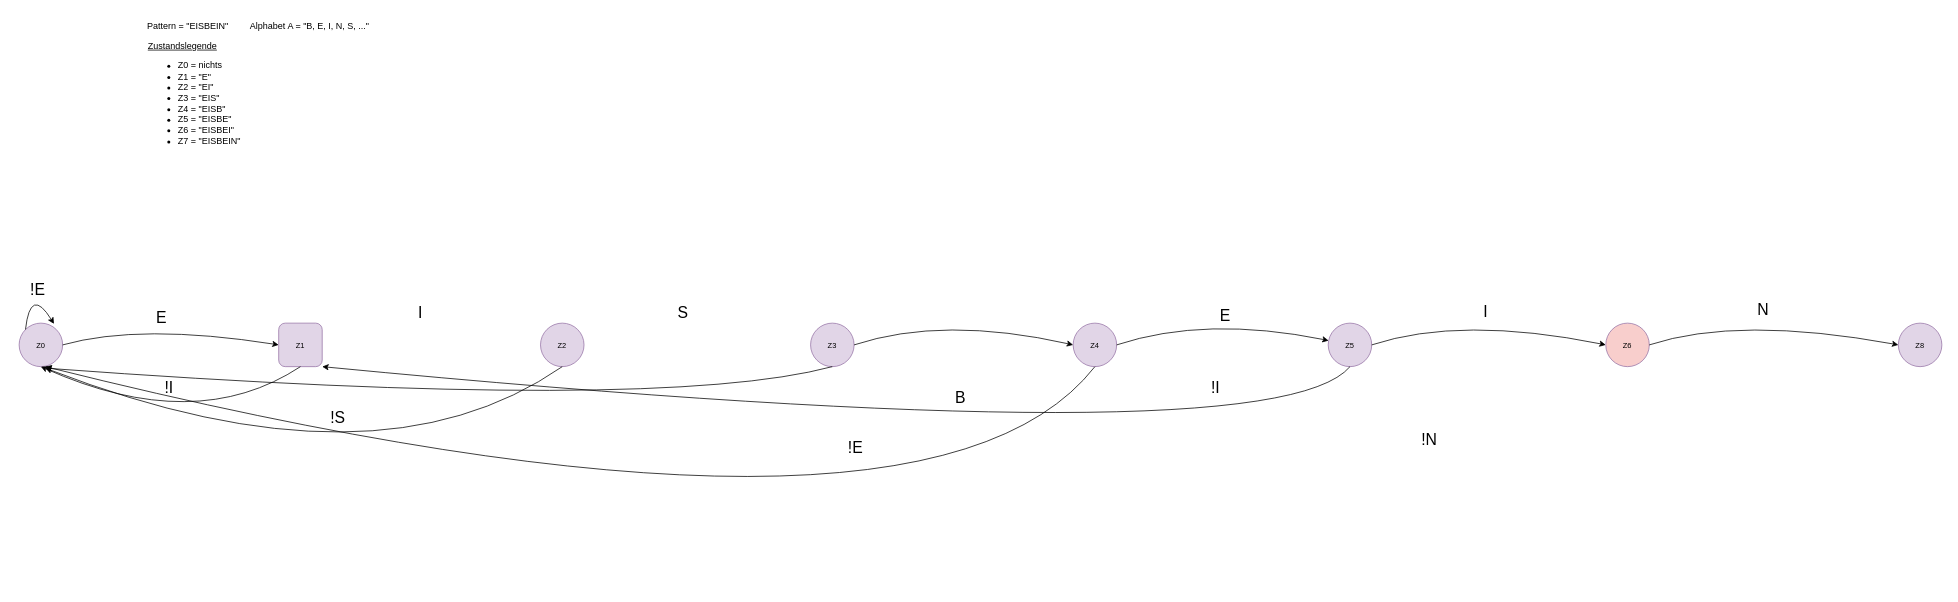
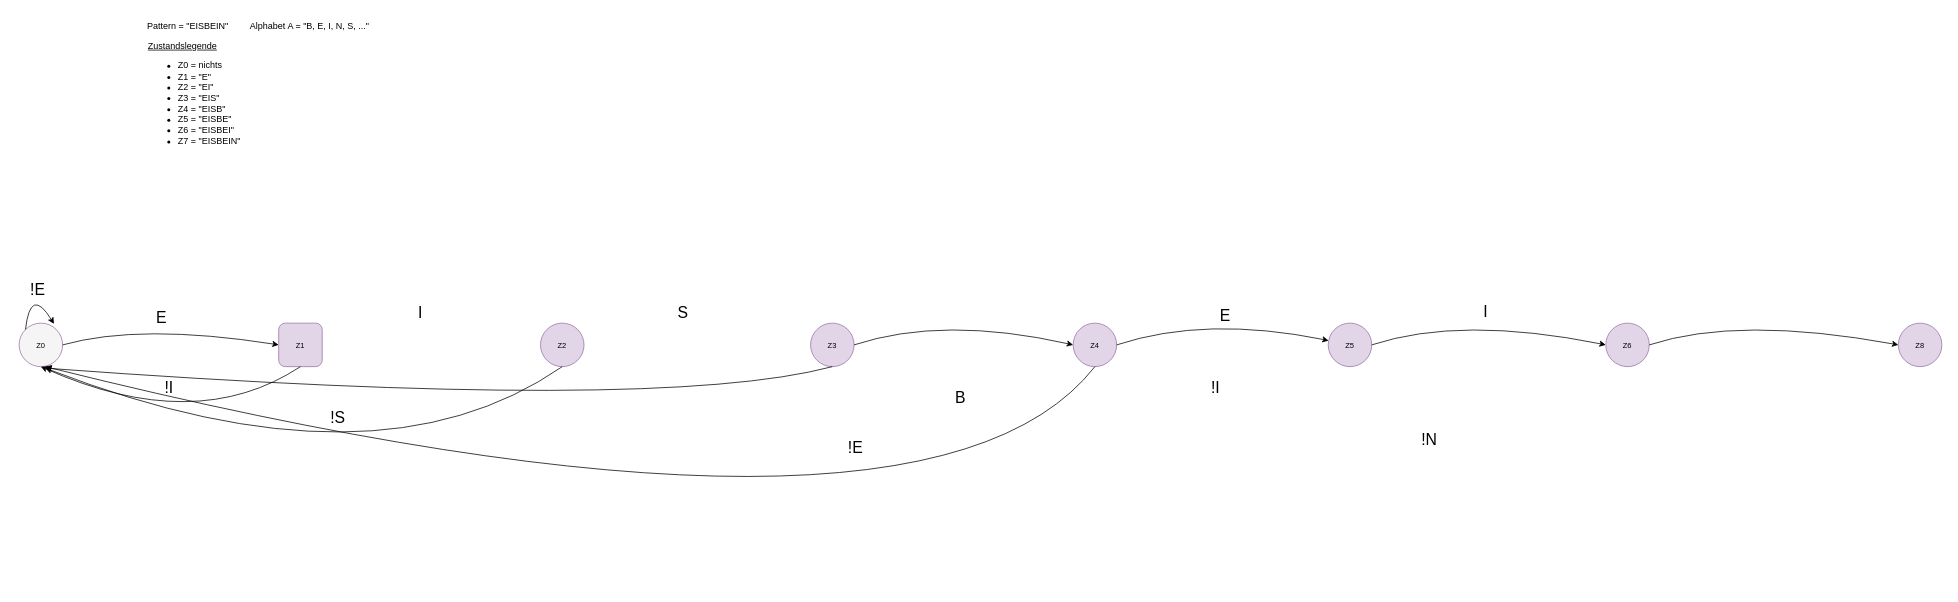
  <mxCell id="0" />
  <mxCell id="1" parent="0" />
- <mxCell id="2" value="Z0" style="ellipse;whiteSpace=wrap;html=1;aspect=fixed;fontSize=10;fillColor=#e1d5e7;strokeColor=#9673a6;" parent="1" vertex="1"><mxGeometry x="25" y="430" width="58" height="58" as="geometry" /></mxCell>
+ <mxCell id="2" value="Z0" style="ellipse;whiteSpace=wrap;html=1;aspect=fixed;fontSize=10;fillColor=#f5f5f5;strokeColor=#9673a6;" parent="1" vertex="1"><mxGeometry x="25" y="430" width="58" height="58" as="geometry" /></mxCell>
  <mxCell id="3" value="Pattern = &quot;EISBEIN&quot;" style="text;html=1;align=center;verticalAlign=middle;whiteSpace=wrap;rounded=0;" parent="1" vertex="1"><mxGeometry x="185" y="20" width="130" height="30" as="geometry" /></mxCell>
  <mxCell id="4" value="Alphabet A = &quot;B, E, I, N, S, ...&quot;" style="text;html=1;align=center;verticalAlign=middle;whiteSpace=wrap;rounded=0;" parent="1" vertex="1"><mxGeometry x="325" y="20" width="175" height="30" as="geometry" /></mxCell>
  <mxCell id="5" value="&lt;div&gt;&lt;u&gt;Zustandslegende&lt;/u&gt;&lt;/div&gt;&lt;div&gt;&lt;ul&gt;&lt;li&gt;Z0 = nichts&lt;/li&gt;&lt;li&gt;Z1 = &quot;E&quot;&lt;/li&gt;&lt;li&gt;Z2 = &quot;EI&quot;&lt;/li&gt;&lt;li&gt;Z3 = &quot;EIS&quot;&lt;/li&gt;&lt;li&gt;Z4 = &quot;EISB&quot;&lt;/li&gt;&lt;li&gt;Z5 = &quot;EISBE&quot;&lt;/li&gt;&lt;li&gt;Z6 = &quot;EISBEI&quot;&lt;/li&gt;&lt;li&gt;Z7 = &quot;EISBEIN&quot;&lt;/li&gt;&lt;/ul&gt;&lt;/div&gt;" style="text;html=1;align=left;verticalAlign=middle;whiteSpace=wrap;rounded=0;" parent="1" vertex="1"><mxGeometry x="195" y="50" width="155" height="160" as="geometry" /></mxCell>
  <mxCell id="6" value="Z1" style="whiteSpace=wrap;html=1;aspect=fixed;fontSize=10;fillColor=#e1d5e7;strokeColor=#9673a6;rounded=1;" parent="1" vertex="1"><mxGeometry x="371" y="430" width="58" height="58" as="geometry" /></mxCell>
  <mxCell id="7" value="Z2" style="ellipse;whiteSpace=wrap;html=1;aspect=fixed;fontSize=10;fillColor=#e1d5e7;strokeColor=#9673a6;" parent="1" vertex="1"><mxGeometry x="720" y="430" width="58" height="58" as="geometry" /></mxCell>
  <mxCell id="8" value="Z3" style="ellipse;whiteSpace=wrap;html=1;aspect=fixed;fontSize=10;fillColor=#e1d5e7;strokeColor=#9673a6;" parent="1" vertex="1"><mxGeometry x="1080" y="430" width="58" height="58" as="geometry" /></mxCell>
  <mxCell id="9" value="Z4" style="ellipse;whiteSpace=wrap;html=1;aspect=fixed;fontSize=10;fillColor=#e1d5e7;strokeColor=#9673a6;" parent="1" vertex="1"><mxGeometry x="1430" y="430" width="58" height="58" as="geometry" /></mxCell>
  <mxCell id="10" value="Z5" style="ellipse;whiteSpace=wrap;html=1;aspect=fixed;fontSize=10;fillColor=#e1d5e7;strokeColor=#9673a6;" parent="1" vertex="1"><mxGeometry x="1770" y="430" width="58" height="58" as="geometry" /></mxCell>
- <mxCell id="11" value="Z6" style="ellipse;whiteSpace=wrap;html=1;aspect=fixed;fontSize=10;fillColor=#f8cecc;strokeColor=#9673a6;" parent="1" vertex="1"><mxGeometry x="2140" y="430" width="58" height="58" as="geometry" /></mxCell>
+ <mxCell id="11" value="Z6" style="ellipse;whiteSpace=wrap;html=1;aspect=fixed;fontSize=10;fillColor=#e1d5e7;strokeColor=#9673a6;" parent="1" vertex="1"><mxGeometry x="2140" y="430" width="58" height="58" as="geometry" /></mxCell>
  <mxCell id="12" value="Z8" style="ellipse;whiteSpace=wrap;html=1;aspect=fixed;fontSize=10;fillColor=#e1d5e7;strokeColor=#9673a6;" parent="1" vertex="1"><mxGeometry x="2530" y="430" width="58" height="58" as="geometry" /></mxCell>
  <mxCell id="13" value="" style="endArrow=classic;html=1;rounded=0;exitX=0;exitY=0;exitDx=0;exitDy=0;entryX=0.801;entryY=0.017;entryDx=0;entryDy=0;entryPerimeter=0;curved=1;" edge="1" parent="1" source="2" target="2"><mxGeometry width="50" height="50" relative="1" as="geometry"><mxPoint x="10" y="340" as="sourcePoint" /><mxPoint x="70" y="370" as="targetPoint" /><Array as="points"><mxPoint x="40" y="380" /></Array></mxGeometry></mxCell>
  <mxCell id="14" value="!E" style="text;html=1;align=center;verticalAlign=middle;whiteSpace=wrap;rounded=0;fontSize=21;" vertex="1" parent="1"><mxGeometry x="20" y="370" width="60" height="30" as="geometry" /></mxCell>
  <mxCell id="15" value="" style="endArrow=classic;html=1;rounded=0;exitX=1;exitY=0.5;exitDx=0;exitDy=0;entryX=0;entryY=0.5;entryDx=0;entryDy=0;curved=1;" edge="1" parent="1" source="2" target="6"><mxGeometry width="50" height="50" relative="1" as="geometry"><mxPoint x="179.506" y="488" as="sourcePoint" /><mxPoint x="217.506" y="481" as="targetPoint" /><Array as="points"><mxPoint x="186.506" y="430" /></Array></mxGeometry></mxCell>
  <mxCell id="16" value="E" style="text;html=1;align=center;verticalAlign=middle;whiteSpace=wrap;rounded=0;fontSize=21;" vertex="1" parent="1"><mxGeometry x="185" y="407" width="60" height="30" as="geometry" /></mxCell>
  <mxCell id="17" value="" style="endArrow=classic;html=1;rounded=0;exitX=1;exitY=0.5;exitDx=0;exitDy=0;entryX=0;entryY=0.5;entryDx=0;entryDy=0;curved=1;" edge="1" parent="1" target="9"><mxGeometry width="50" height="50" relative="1" as="geometry"><mxPoint x="1138" y="459" as="sourcePoint" /><mxPoint x="1440" y="459" as="targetPoint" /><Array as="points"><mxPoint x="1256.506" y="420" /></Array></mxGeometry></mxCell>
  <mxCell id="18" value="" style="endArrow=classic;html=1;rounded=0;exitX=1;exitY=0.5;exitDx=0;exitDy=0;curved=1;" edge="1" parent="1" target="10"><mxGeometry width="50" height="50" relative="1" as="geometry"><mxPoint x="1488" y="459" as="sourcePoint" /><mxPoint x="1760" y="460" as="targetPoint" /><Array as="points"><mxPoint x="1606.506" y="420" /></Array></mxGeometry></mxCell>
  <mxCell id="19" value="" style="endArrow=classic;html=1;rounded=0;exitX=1;exitY=0.5;exitDx=0;exitDy=0;curved=1;entryX=0;entryY=0.5;entryDx=0;entryDy=0;" edge="1" parent="1" target="11"><mxGeometry width="50" height="50" relative="1" as="geometry"><mxPoint x="1828" y="459" as="sourcePoint" /><mxPoint x="2111" y="453" as="targetPoint" /><Array as="points"><mxPoint x="1946.506" y="420" /></Array></mxGeometry></mxCell>
  <mxCell id="20" value="" style="endArrow=classic;html=1;rounded=0;exitX=1;exitY=0.5;exitDx=0;exitDy=0;curved=1;entryX=0;entryY=0.5;entryDx=0;entryDy=0;" edge="1" parent="1" target="12"><mxGeometry width="50" height="50" relative="1" as="geometry"><mxPoint x="2198" y="459" as="sourcePoint" /><mxPoint x="2510" y="459" as="targetPoint" /><Array as="points"><mxPoint x="2316.506" y="420" /></Array></mxGeometry></mxCell>
  <mxCell id="21" value="I" style="text;html=1;align=center;verticalAlign=middle;whiteSpace=wrap;rounded=0;fontSize=21;" vertex="1" parent="1"><mxGeometry x="530" y="400" width="60" height="30" as="geometry" /></mxCell>
  <mxCell id="22" value="S" style="text;html=1;align=center;verticalAlign=middle;whiteSpace=wrap;rounded=0;fontSize=21;" vertex="1" parent="1"><mxGeometry x="880" y="400" width="60" height="30" as="geometry" /></mxCell>
  <mxCell id="23" value="B" style="text;html=1;align=center;verticalAlign=middle;whiteSpace=wrap;rounded=0;fontSize=21;" vertex="1" parent="1"><mxGeometry x="1250" y="514" width="60" height="30" as="geometry" /></mxCell>
  <mxCell id="24" value="I" style="text;html=1;align=center;verticalAlign=middle;whiteSpace=wrap;rounded=0;fontSize=21;" vertex="1" parent="1"><mxGeometry x="1950" y="399" width="60" height="30" as="geometry" /></mxCell>
  <mxCell id="25" value="E" style="text;html=1;align=center;verticalAlign=middle;whiteSpace=wrap;rounded=0;fontSize=21;" vertex="1" parent="1"><mxGeometry x="1603" y="405" width="60" height="30" as="geometry" /></mxCell>
- <mxCell id="26" value="N" style="text;html=1;align=center;verticalAlign=middle;whiteSpace=wrap;rounded=0;fontSize=21;" vertex="1" parent="1"><mxGeometry x="2320" y="396" width="60" height="30" as="geometry" /></mxCell>
  <mxCell id="27" value="" style="endArrow=classic;html=1;rounded=0;exitX=0.5;exitY=1;exitDx=0;exitDy=0;entryX=0.5;entryY=1;entryDx=0;entryDy=0;curved=1;" edge="1" parent="1" source="6" target="2"><mxGeometry width="50" height="50" relative="1" as="geometry"><mxPoint x="269.506" y="668" as="sourcePoint" /><mxPoint x="307.506" y="661" as="targetPoint" /><Array as="points"><mxPoint x="260" y="580" /></Array></mxGeometry></mxCell>
  <mxCell id="28" value="!I" style="text;html=1;align=center;verticalAlign=middle;whiteSpace=wrap;rounded=0;fontSize=21;" vertex="1" parent="1"><mxGeometry x="195" y="500" width="60" height="30" as="geometry" /></mxCell>
  <mxCell id="29" value="" style="endArrow=classic;html=1;rounded=0;exitX=0.5;exitY=1;exitDx=0;exitDy=0;curved=1;" edge="1" parent="1" source="7"><mxGeometry width="50" height="50" relative="1" as="geometry"><mxPoint x="746" y="540" as="sourcePoint" /><mxPoint x="60" y="490" as="targetPoint" /><Array as="points"><mxPoint x="500" y="660" /></Array></mxGeometry></mxCell>
  <mxCell id="30" value="!S" style="text;html=1;align=center;verticalAlign=middle;whiteSpace=wrap;rounded=0;fontSize=21;" vertex="1" parent="1"><mxGeometry x="420" y="540" width="60" height="30" as="geometry" /></mxCell>
  <mxCell id="31" value="" style="endArrow=classic;html=1;rounded=0;exitX=0.5;exitY=1;exitDx=0;exitDy=0;curved=1;" edge="1" parent="1" source="8"><mxGeometry width="50" height="50" relative="1" as="geometry"><mxPoint x="869.506" y="608" as="sourcePoint" /><mxPoint x="60" y="490" as="targetPoint" /><Array as="points"><mxPoint x="876.506" y="550" /></Array></mxGeometry></mxCell>
  <mxCell id="32" value="" style="endArrow=classic;html=1;rounded=0;exitX=0.5;exitY=1;exitDx=0;exitDy=0;curved=1;" edge="1" parent="1" source="9"><mxGeometry width="50" height="50" relative="1" as="geometry"><mxPoint x="1209.506" y="658" as="sourcePoint" /><mxPoint x="60" y="488" as="targetPoint" /><Array as="points"><mxPoint x="1230" y="780" /></Array></mxGeometry></mxCell>
  <mxCell id="33" value="!E" style="text;html=1;align=center;verticalAlign=middle;whiteSpace=wrap;rounded=0;fontSize=21;" vertex="1" parent="1"><mxGeometry x="1110" y="580" width="60" height="30" as="geometry" /></mxCell>
- <mxCell id="34" value="" style="endArrow=classic;html=1;rounded=0;exitX=0.5;exitY=1;exitDx=0;exitDy=0;curved=1;entryX=1;entryY=1;entryDx=0;entryDy=0;" edge="1" parent="1" source="10" target="6"><mxGeometry width="50" height="50" relative="1" as="geometry"><mxPoint x="1689.506" y="668" as="sourcePoint" /><mxPoint x="900" y="740" as="targetPoint" /><Array as="points"><mxPoint x="1696.506" y="610" /></Array></mxGeometry></mxCell>
  <mxCell id="35" value="!I" style="text;html=1;align=center;verticalAlign=middle;whiteSpace=wrap;rounded=0;fontSize=21;" vertex="1" parent="1"><mxGeometry x="1590" y="500" width="60" height="30" as="geometry" /></mxCell>
  <mxCell id="36" value="!N" style="text;html=1;align=center;verticalAlign=middle;whiteSpace=wrap;rounded=0;fontSize=21;" vertex="1" parent="1"><mxGeometry x="1875" y="570" width="60" height="30" as="geometry" /></mxCell>
